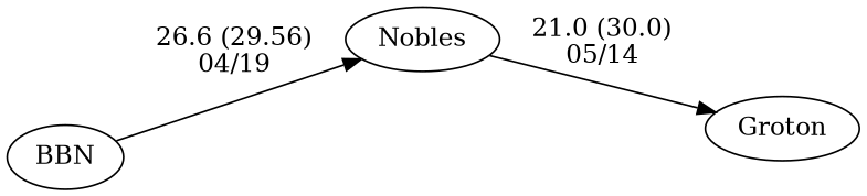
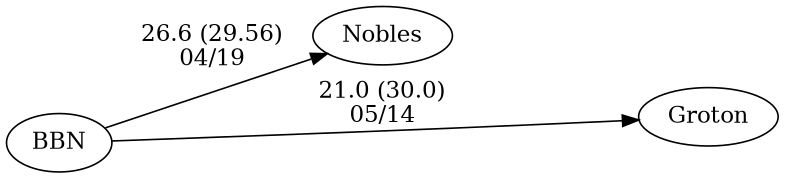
  digraph {
    rankdir=LR
    edge [random=random]
    Nobles
    Groton
    BBN
-   Nobles -> Groton [label="21.0 (30.0)\n05/14" weight=79]
+   BBN -> Groton [label="21.0 (30.0)\n05/14" weight=79]
    BBN -> Nobles [label="26.6 (29.56)\n04/19" weight=74]
  }
